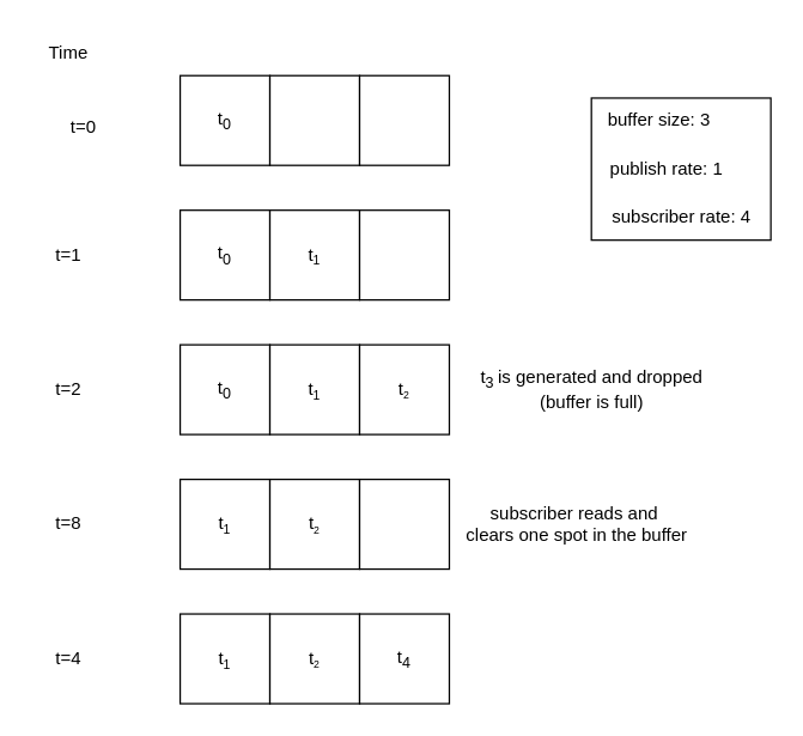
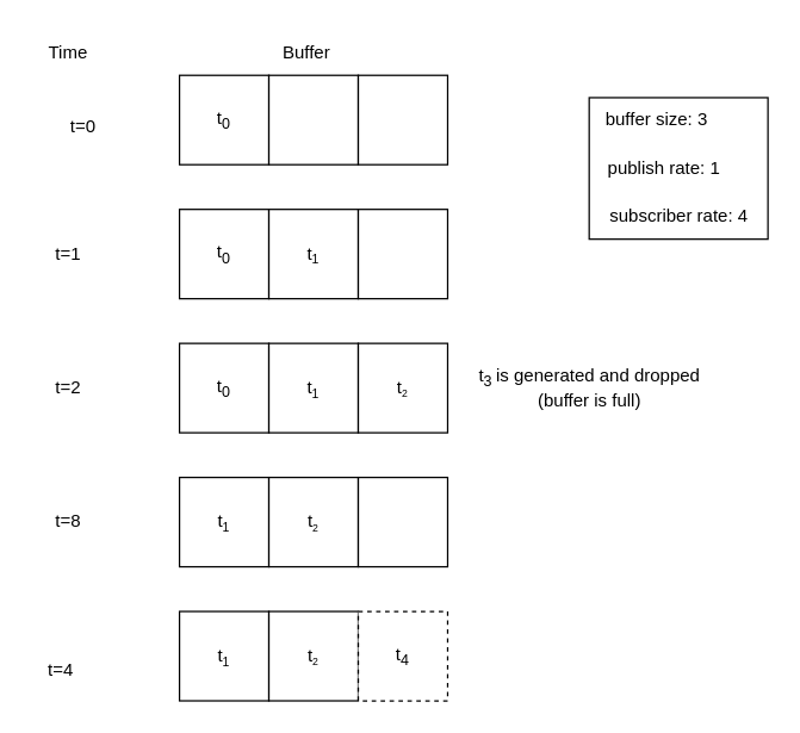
  <mxCell id="0" />
  <mxCell id="1" parent="0" />
  <mxCell id="2" value="" style="rounded=0;whiteSpace=wrap;html=1;fillColor=none;" vertex="1" parent="1"><mxGeometry x="395" y="65" width="120" height="95" as="geometry" /></mxCell>
  <mxCell id="3" value="" style="group" vertex="1" connectable="0" parent="1"><mxGeometry x="120" y="50" width="180" height="60" as="geometry" /></mxCell>
  <mxCell id="4" value="t&lt;sub&gt;0&lt;/sub&gt;" style="rounded=0;whiteSpace=wrap;html=1;" vertex="1" parent="3"><mxGeometry width="60" height="60" as="geometry" /></mxCell>
  <mxCell id="5" value="" style="rounded=0;whiteSpace=wrap;html=1;" vertex="1" parent="3"><mxGeometry x="60" width="60" height="60" as="geometry" /></mxCell>
  <mxCell id="6" value="" style="rounded=0;whiteSpace=wrap;html=1;" vertex="1" parent="3"><mxGeometry x="120" width="60" height="60" as="geometry" /></mxCell>
  <mxCell id="7" value="" style="group" vertex="1" connectable="0" parent="1"><mxGeometry x="120" y="140" width="180" height="60" as="geometry" /></mxCell>
  <mxCell id="8" value="t&lt;sub&gt;0&lt;/sub&gt;" style="rounded=0;whiteSpace=wrap;html=1;" vertex="1" parent="7"><mxGeometry width="60" height="60" as="geometry" /></mxCell>
  <mxCell id="9" value="t&lt;span style=&quot;font-size: 10px;&quot;&gt;&lt;sub&gt;1&lt;/sub&gt;&lt;/span&gt;" style="rounded=0;whiteSpace=wrap;html=1;" vertex="1" parent="7"><mxGeometry x="60" width="60" height="60" as="geometry" /></mxCell>
  <mxCell id="10" value="" style="rounded=0;whiteSpace=wrap;html=1;" vertex="1" parent="7"><mxGeometry x="120" width="60" height="60" as="geometry" /></mxCell>
  <mxCell id="11" value="" style="group" vertex="1" connectable="0" parent="1"><mxGeometry x="120" y="230" width="180" height="60" as="geometry" /></mxCell>
  <mxCell id="12" value="t&lt;sub&gt;0&lt;/sub&gt;" style="rounded=0;whiteSpace=wrap;html=1;" vertex="1" parent="11"><mxGeometry width="60" height="60" as="geometry" /></mxCell>
  <mxCell id="13" value="t&lt;span style=&quot;font-size: 10px;&quot;&gt;&lt;sub&gt;1&lt;/sub&gt;&lt;/span&gt;" style="rounded=0;whiteSpace=wrap;html=1;" vertex="1" parent="11"><mxGeometry x="60" width="60" height="60" as="geometry" /></mxCell>
  <mxCell id="14" value="t&lt;span style=&quot;font-size: 8.333px;&quot;&gt;&lt;sub&gt;2&lt;/sub&gt;&lt;/span&gt;" style="rounded=0;whiteSpace=wrap;html=1;" vertex="1" parent="11"><mxGeometry x="120" width="60" height="60" as="geometry" /></mxCell>
  <mxCell id="15" value="" style="group;movable=1;resizable=1;rotatable=1;deletable=1;editable=1;locked=0;connectable=1;" vertex="1" connectable="0" parent="1"><mxGeometry x="120" y="320" width="180" height="60" as="geometry" /></mxCell>
  <mxCell id="16" value="t&lt;span style=&quot;font-size: 10px;&quot;&gt;&lt;sub&gt;1&lt;/sub&gt;&lt;/span&gt;" style="rounded=0;whiteSpace=wrap;html=1;" vertex="1" parent="15"><mxGeometry width="60" height="60" as="geometry" /></mxCell>
  <mxCell id="17" value="t&lt;span style=&quot;font-size: 8.333px;&quot;&gt;&lt;sub&gt;2&lt;/sub&gt;&lt;/span&gt;" style="rounded=0;whiteSpace=wrap;html=1;movable=1;resizable=1;rotatable=1;deletable=1;editable=1;locked=0;connectable=1;" vertex="1" parent="15"><mxGeometry x="60" width="60" height="60" as="geometry" /></mxCell>
  <mxCell id="18" value="" style="rounded=0;whiteSpace=wrap;html=1;movable=1;resizable=1;rotatable=1;deletable=1;editable=1;locked=0;connectable=1;" vertex="1" parent="15"><mxGeometry x="120" width="60" height="60" as="geometry" /></mxCell>
  <mxCell id="19" value="" style="group;movable=1;resizable=1;rotatable=1;deletable=1;editable=1;locked=0;connectable=1;" vertex="1" connectable="0" parent="1"><mxGeometry x="120" y="410" width="180" height="60" as="geometry" /></mxCell>
  <mxCell id="20" value="t&lt;span style=&quot;font-size: 10px;&quot;&gt;&lt;sub&gt;1&lt;/sub&gt;&lt;/span&gt;" style="rounded=0;whiteSpace=wrap;html=1;" vertex="1" parent="19"><mxGeometry width="60" height="60" as="geometry" /></mxCell>
  <mxCell id="21" value="t&lt;span style=&quot;font-size: 8.333px;&quot;&gt;&lt;sub&gt;2&lt;/sub&gt;&lt;/span&gt;" style="rounded=0;whiteSpace=wrap;html=1;movable=1;resizable=1;rotatable=1;deletable=1;editable=1;locked=0;connectable=1;" vertex="1" parent="19"><mxGeometry x="60" width="60" height="60" as="geometry" /></mxCell>
- <mxCell id="22" value="t&lt;sub&gt;4&lt;/sub&gt;" style="rounded=0;whiteSpace=wrap;html=1;movable=1;resizable=1;rotatable=1;deletable=1;editable=1;locked=0;connectable=1;" vertex="1" parent="19"><mxGeometry x="120" width="60" height="60" as="geometry" /></mxCell>
+ <mxCell id="22" value="t&lt;sub&gt;4&lt;/sub&gt;" style="rounded=0;whiteSpace=wrap;html=1;movable=1;resizable=1;rotatable=1;deletable=1;editable=1;locked=0;connectable=1;dashed=1;" vertex="1" parent="19"><mxGeometry x="120" width="60" height="60" as="geometry" /></mxCell>
  <mxCell id="23" value="buffer size: 3" style="text;html=1;align=center;verticalAlign=middle;resizable=0;points=[];autosize=1;strokeColor=none;fillColor=none;" vertex="1" parent="1"><mxGeometry x="395" y="65" width="90" height="30" as="geometry" /></mxCell>
  <mxCell id="24" value="publish rate: 1" style="text;html=1;align=center;verticalAlign=middle;resizable=0;points=[];autosize=1;strokeColor=none;fillColor=none;" vertex="1" parent="1"><mxGeometry x="395" y="98" width="100" height="30" as="geometry" /></mxCell>
  <mxCell id="25" value="subscriber rate: 4" style="text;html=1;align=center;verticalAlign=middle;resizable=0;points=[];autosize=1;strokeColor=none;fillColor=none;" vertex="1" parent="1"><mxGeometry x="395" y="130" width="120" height="30" as="geometry" /></mxCell>
  <mxCell id="26" value="t&lt;sub&gt;3 &lt;/sub&gt;is generated and dropped&lt;br&gt;(buffer is full)" style="text;html=1;align=center;verticalAlign=middle;resizable=0;points=[];autosize=1;strokeColor=none;fillColor=none;" vertex="1" parent="1"><mxGeometry x="310" y="235" width="170" height="50" as="geometry" /></mxCell>
- <mxCell id="27" value="subscriber reads and&amp;nbsp;&lt;div&gt;clears one spot in the buffer&lt;/div&gt;" style="text;html=1;align=center;verticalAlign=middle;resizable=0;points=[];autosize=1;strokeColor=none;fillColor=none;" vertex="1" parent="1"><mxGeometry x="300" y="330" width="170" height="40" as="geometry" /></mxCell>
  <mxCell id="28" value="Time" style="text;html=1;align=center;verticalAlign=middle;resizable=0;points=[];autosize=1;strokeColor=none;fillColor=none;" vertex="1" parent="1"><mxGeometry x="20" y="20" width="50" height="30" as="geometry" /></mxCell>
  <mxCell id="29" value="t=0" style="text;html=1;align=center;verticalAlign=middle;resizable=0;points=[];autosize=1;strokeColor=none;fillColor=none;" vertex="1" parent="1"><mxGeometry x="35" y="70" width="40" height="30" as="geometry" /></mxCell>
  <mxCell id="30" value="t=1" style="text;html=1;align=center;verticalAlign=middle;resizable=0;points=[];autosize=1;strokeColor=none;fillColor=none;" vertex="1" parent="1"><mxGeometry x="25" y="155" width="40" height="30" as="geometry" /></mxCell>
  <mxCell id="31" value="t=2" style="text;html=1;align=center;verticalAlign=middle;resizable=0;points=[];autosize=1;strokeColor=none;fillColor=none;" vertex="1" parent="1"><mxGeometry x="25" y="245" width="40" height="30" as="geometry" /></mxCell>
  <mxCell id="32" value="t=8" style="text;html=1;align=center;verticalAlign=middle;resizable=0;points=[];autosize=1;strokeColor=none;fillColor=none;" vertex="1" parent="1"><mxGeometry x="25" y="335" width="40" height="30" as="geometry" /></mxCell>
- <mxCell id="33" value="t=4" style="text;html=1;align=center;verticalAlign=middle;resizable=0;points=[];autosize=1;strokeColor=none;fillColor=none;" vertex="1" parent="1"><mxGeometry x="25" y="425" width="40" height="30" as="geometry" /></mxCell>
+ <mxCell id="33" value="t=4" style="text;html=1;align=center;verticalAlign=middle;resizable=0;points=[];autosize=1;strokeColor=none;fillColor=none;" vertex="1" parent="1"><mxGeometry x="20" y="435" width="40" height="30" as="geometry" /></mxCell>
+ <mxCell id="34" value="Buffer" style="text;html=1;align=center;verticalAlign=middle;resizable=0;points=[];autosize=1;strokeColor=none;fillColor=none;" vertex="1" parent="1"><mxGeometry x="175" y="20" width="60" height="30" as="geometry" /></mxCell>
